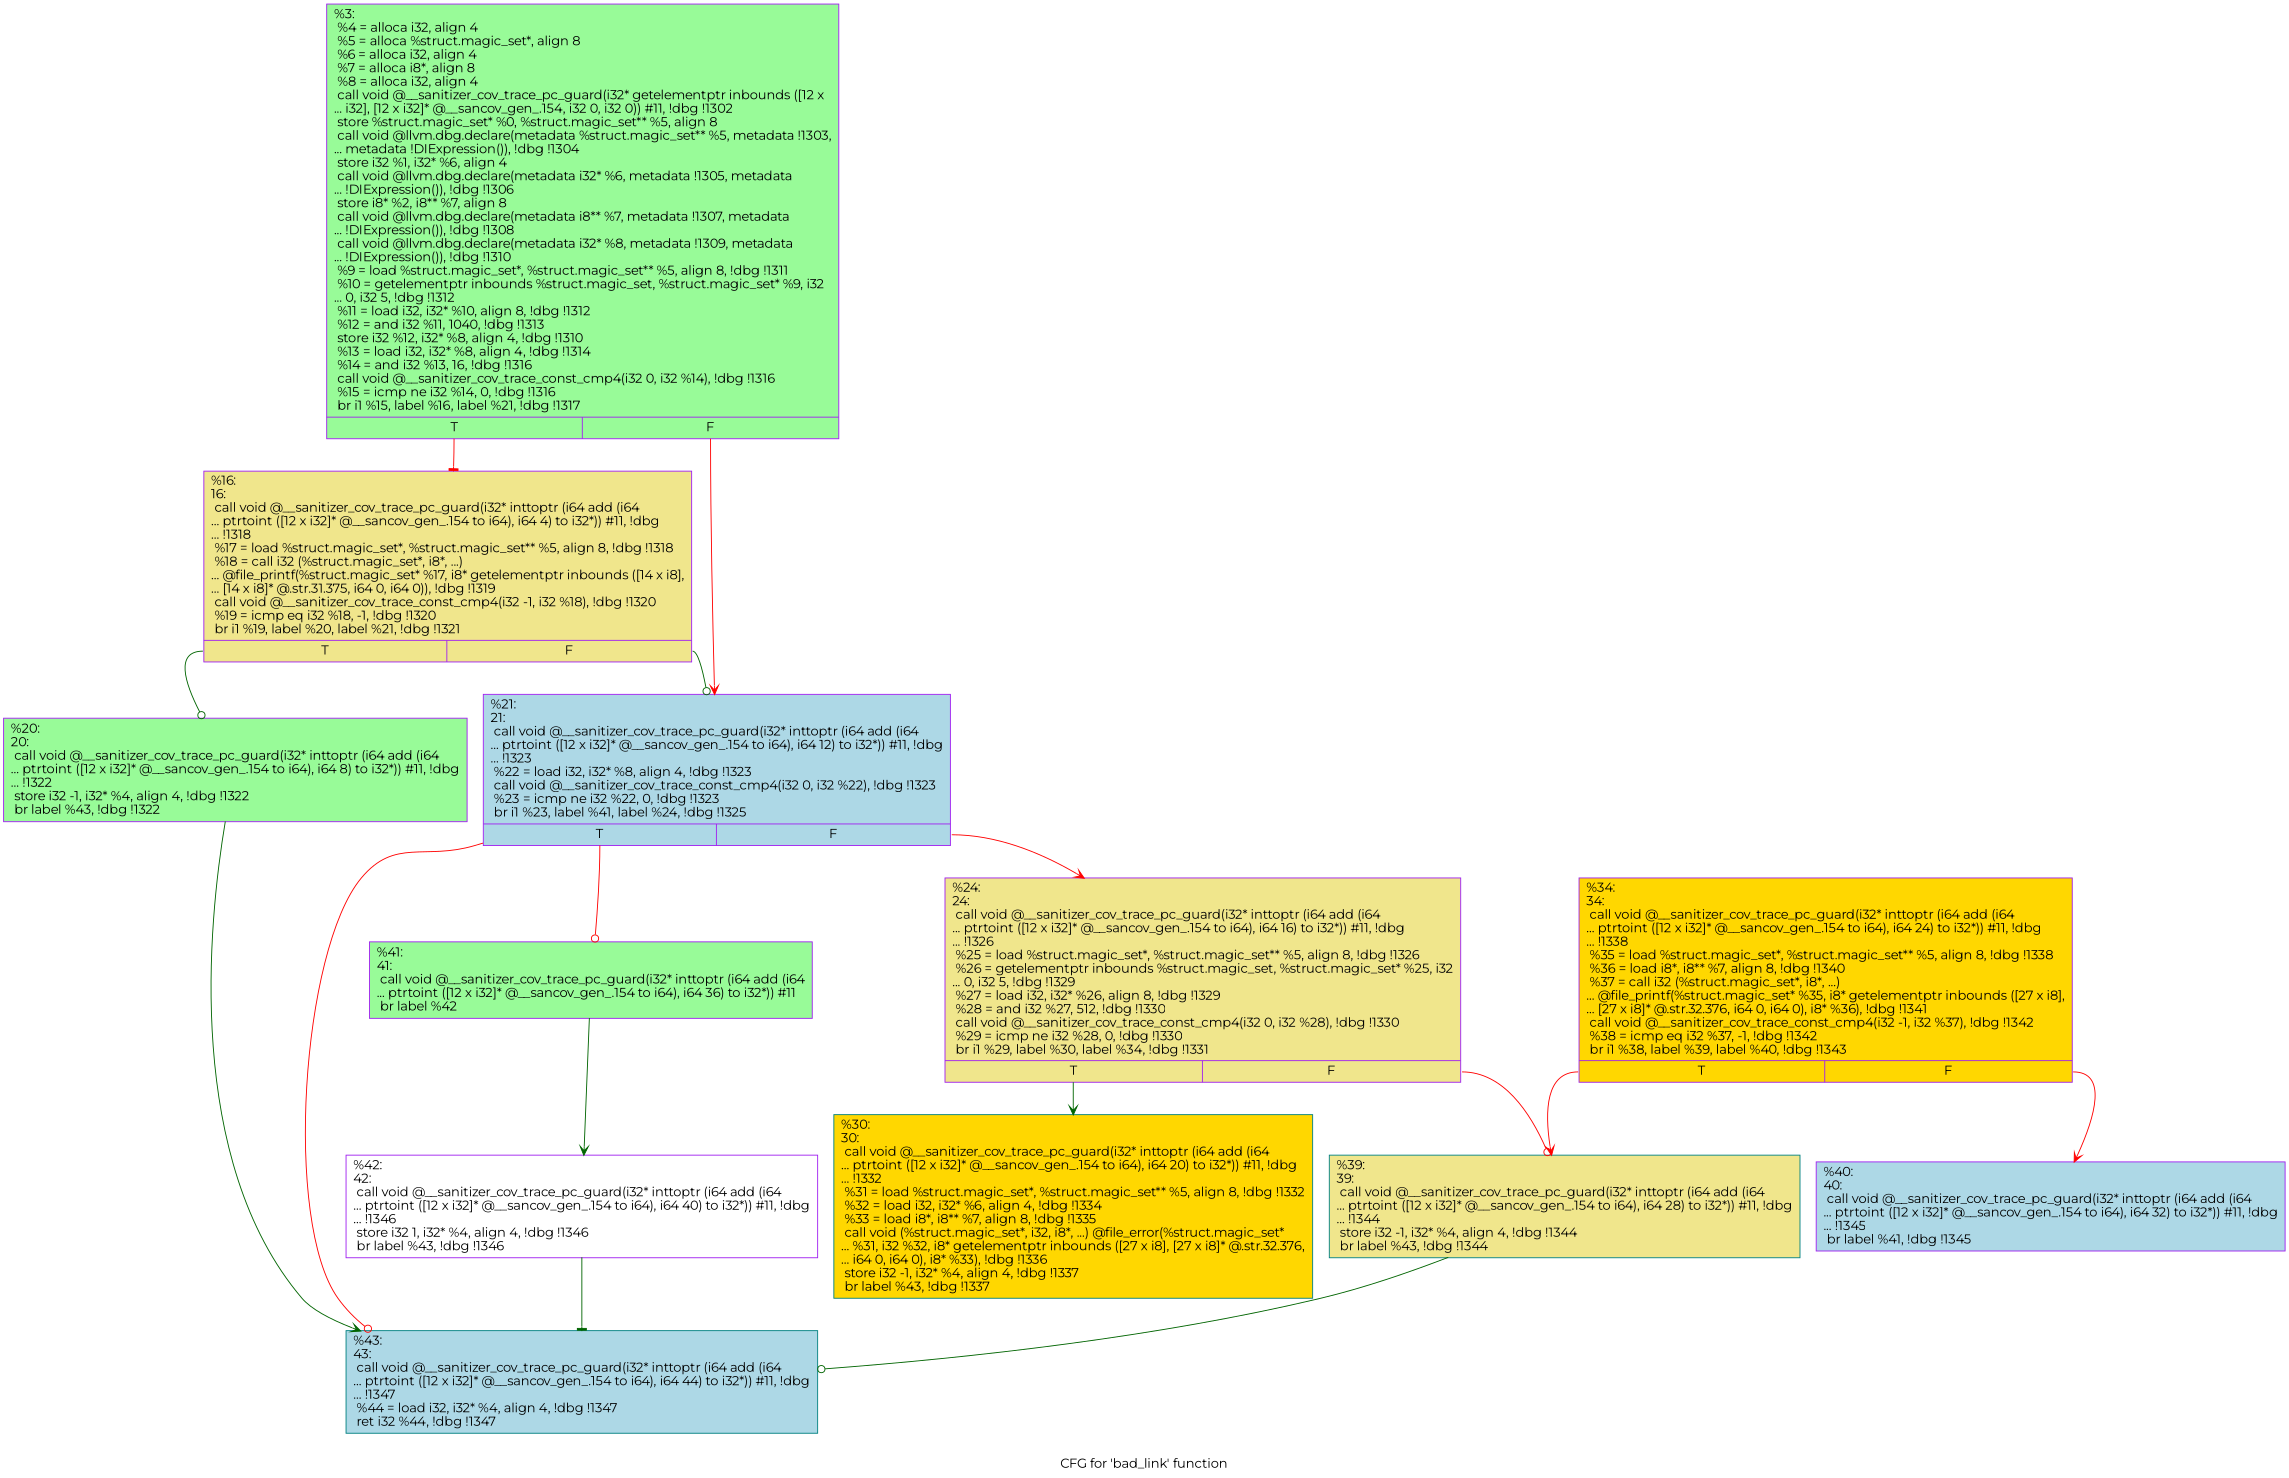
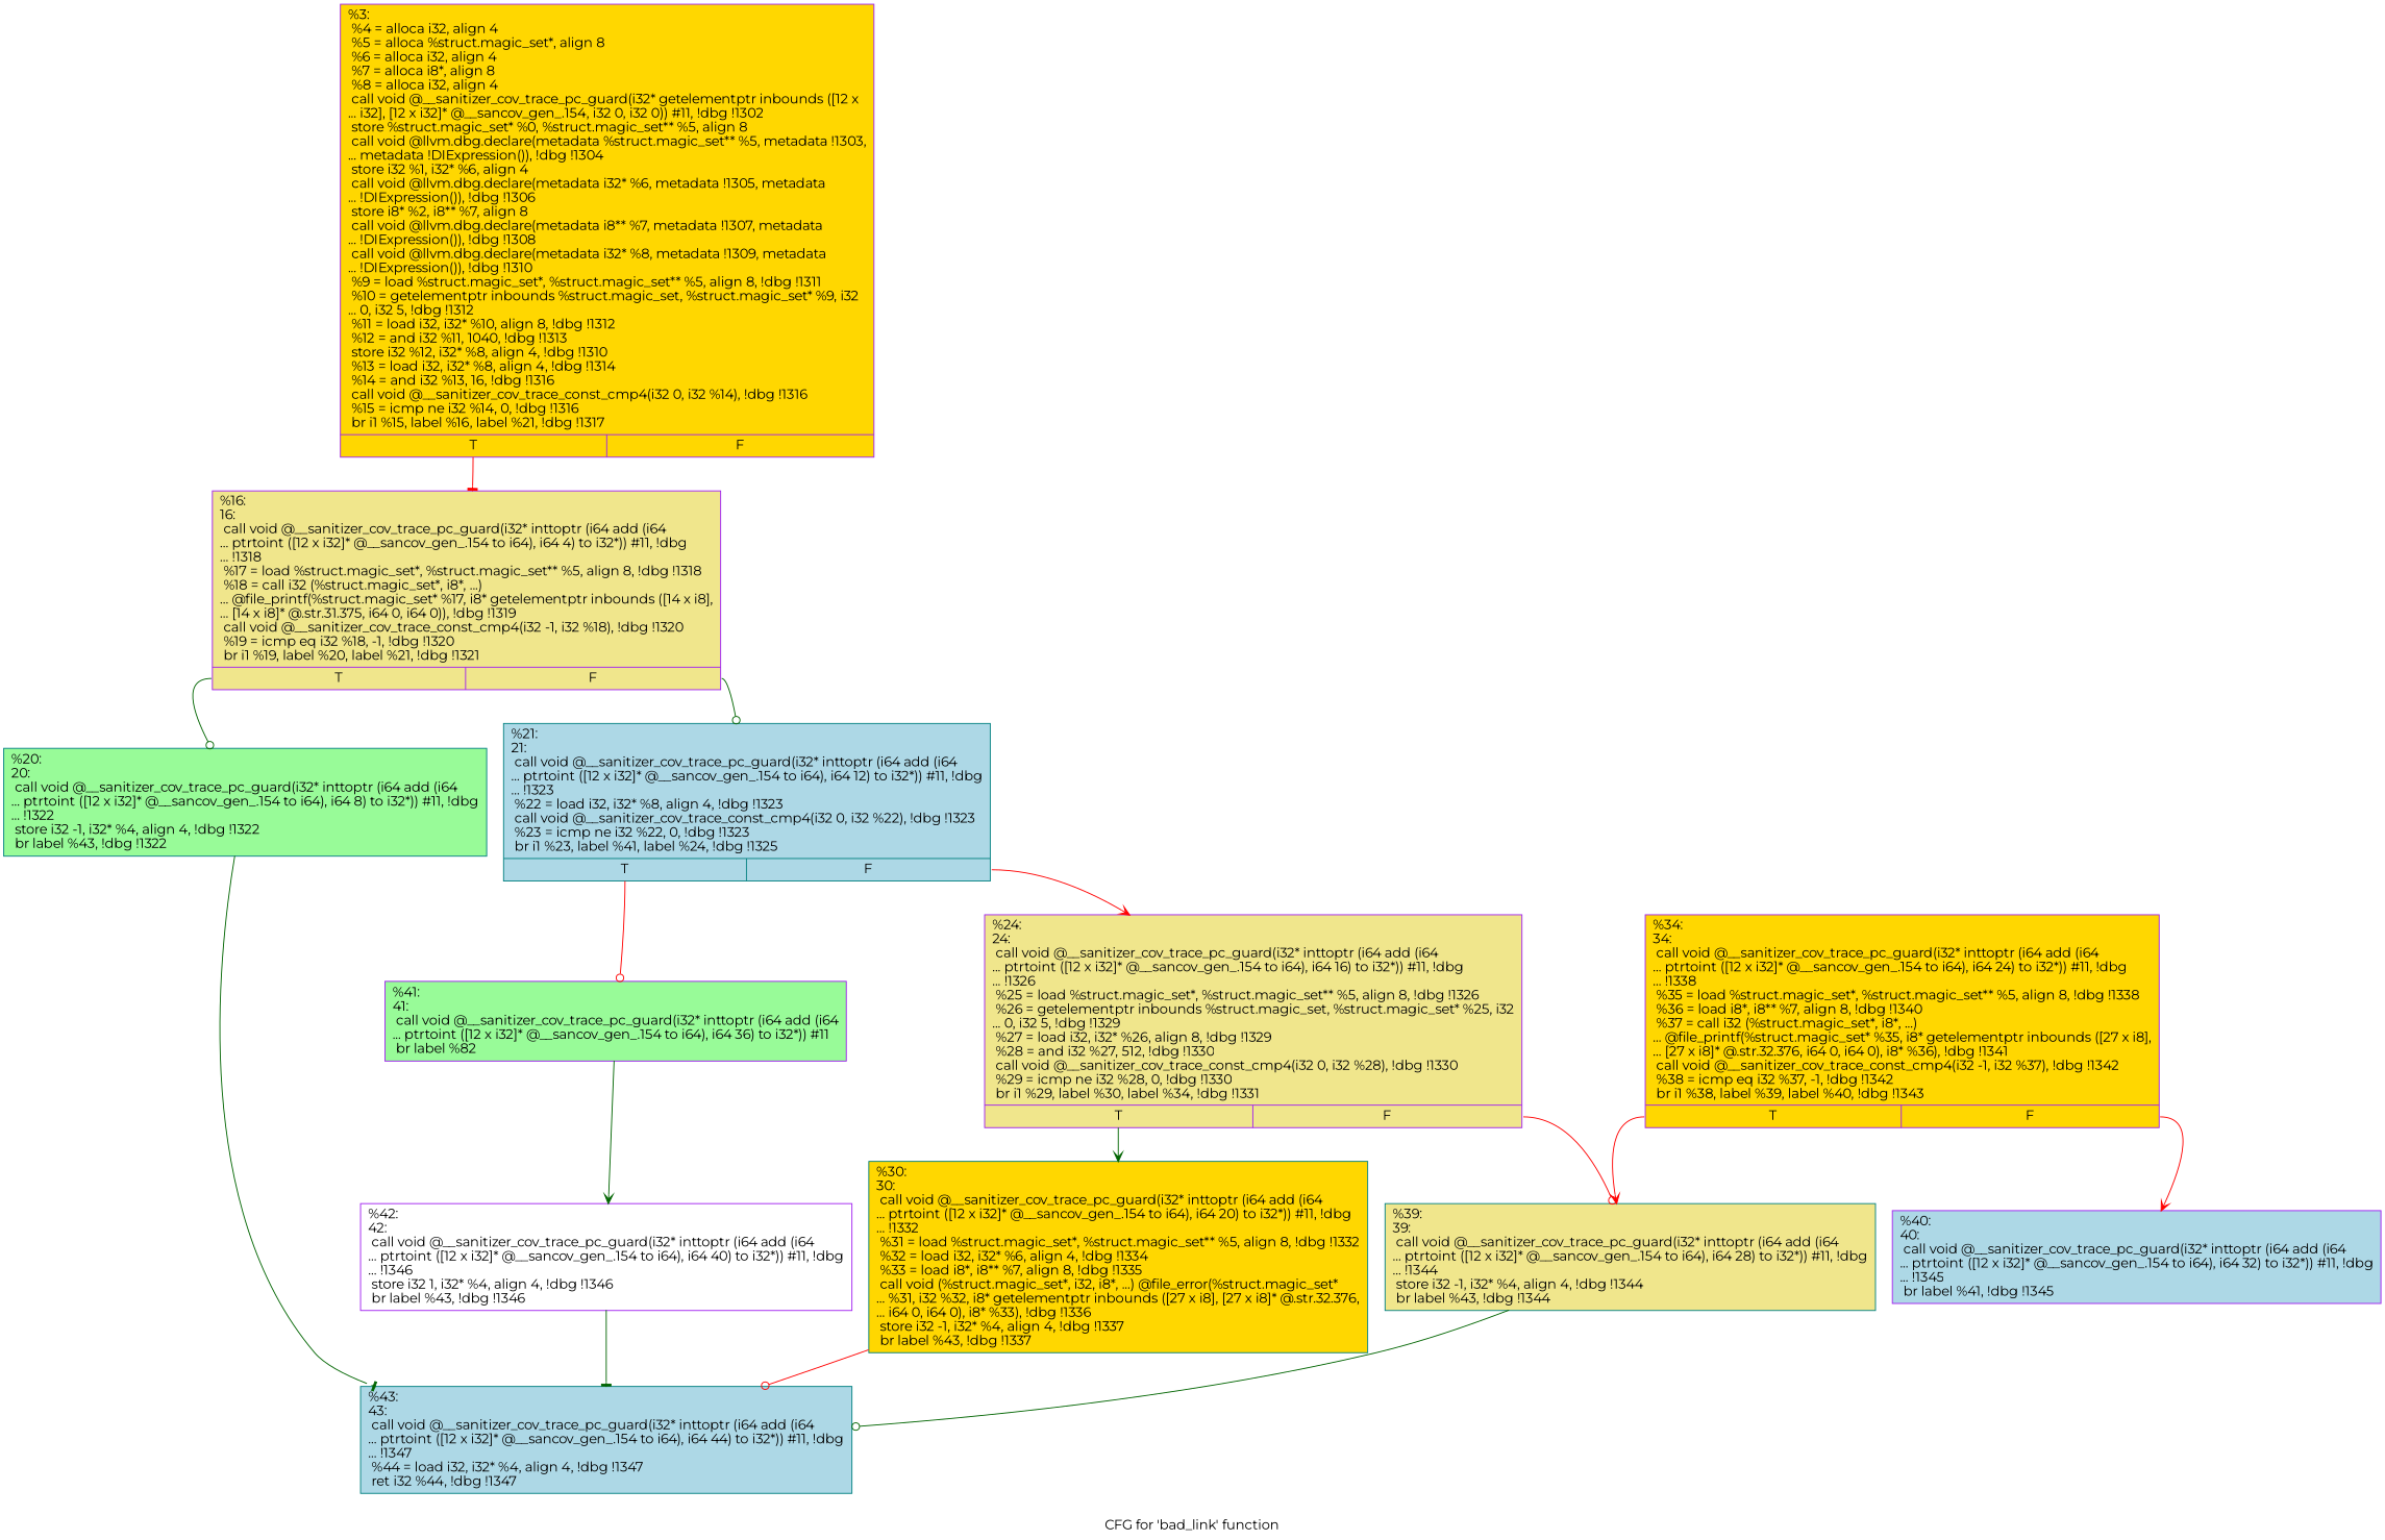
  digraph {
    fontname=Montserrat
    label="CFG for 'bad_link' function"
    node [color=purple fillcolor=gold fontname=Montserrat shape=record style=filled]
    edge [arrowhead=vee color=red fontname=Montserrat]
-   n1 [fillcolor=palegreen label="{%3:\l  %4 = alloca i32, align 4\l  %5 = alloca %struct.magic_set*, align 8\l  %6 = alloca i32, align 4\l  %7 = alloca i8*, align 8\l  %8 = alloca i32, align 4\l  call void @__sanitizer_cov_trace_pc_guard(i32* getelementptr inbounds ([12 x\l... i32], [12 x i32]* @__sancov_gen_.154, i32 0, i32 0)) #11, !dbg !1302\l  store %struct.magic_set* %0, %struct.magic_set** %5, align 8\l  call void @llvm.dbg.declare(metadata %struct.magic_set** %5, metadata !1303,\l... metadata !DIExpression()), !dbg !1304\l  store i32 %1, i32* %6, align 4\l  call void @llvm.dbg.declare(metadata i32* %6, metadata !1305, metadata\l... !DIExpression()), !dbg !1306\l  store i8* %2, i8** %7, align 8\l  call void @llvm.dbg.declare(metadata i8** %7, metadata !1307, metadata\l... !DIExpression()), !dbg !1308\l  call void @llvm.dbg.declare(metadata i32* %8, metadata !1309, metadata\l... !DIExpression()), !dbg !1310\l  %9 = load %struct.magic_set*, %struct.magic_set** %5, align 8, !dbg !1311\l  %10 = getelementptr inbounds %struct.magic_set, %struct.magic_set* %9, i32\l... 0, i32 5, !dbg !1312\l  %11 = load i32, i32* %10, align 8, !dbg !1312\l  %12 = and i32 %11, 1040, !dbg !1313\l  store i32 %12, i32* %8, align 4, !dbg !1310\l  %13 = load i32, i32* %8, align 4, !dbg !1314\l  %14 = and i32 %13, 16, !dbg !1316\l  call void @__sanitizer_cov_trace_const_cmp4(i32 0, i32 %14), !dbg !1316\l  %15 = icmp ne i32 %14, 0, !dbg !1316\l  br i1 %15, label %16, label %21, !dbg !1317\l|{<s0>T|<s1>F}}"]
+   n1 [label="{%3:\l  %4 = alloca i32, align 4\l  %5 = alloca %struct.magic_set*, align 8\l  %6 = alloca i32, align 4\l  %7 = alloca i8*, align 8\l  %8 = alloca i32, align 4\l  call void @__sanitizer_cov_trace_pc_guard(i32* getelementptr inbounds ([12 x\l... i32], [12 x i32]* @__sancov_gen_.154, i32 0, i32 0)) #11, !dbg !1302\l  store %struct.magic_set* %0, %struct.magic_set** %5, align 8\l  call void @llvm.dbg.declare(metadata %struct.magic_set** %5, metadata !1303,\l... metadata !DIExpression()), !dbg !1304\l  store i32 %1, i32* %6, align 4\l  call void @llvm.dbg.declare(metadata i32* %6, metadata !1305, metadata\l... !DIExpression()), !dbg !1306\l  store i8* %2, i8** %7, align 8\l  call void @llvm.dbg.declare(metadata i8** %7, metadata !1307, metadata\l... !DIExpression()), !dbg !1308\l  call void @llvm.dbg.declare(metadata i32* %8, metadata !1309, metadata\l... !DIExpression()), !dbg !1310\l  %9 = load %struct.magic_set*, %struct.magic_set** %5, align 8, !dbg !1311\l  %10 = getelementptr inbounds %struct.magic_set, %struct.magic_set* %9, i32\l... 0, i32 5, !dbg !1312\l  %11 = load i32, i32* %10, align 8, !dbg !1312\l  %12 = and i32 %11, 1040, !dbg !1313\l  store i32 %12, i32* %8, align 4, !dbg !1310\l  %13 = load i32, i32* %8, align 4, !dbg !1314\l  %14 = and i32 %13, 16, !dbg !1316\l  call void @__sanitizer_cov_trace_const_cmp4(i32 0, i32 %14), !dbg !1316\l  %15 = icmp ne i32 %14, 0, !dbg !1316\l  br i1 %15, label %16, label %21, !dbg !1317\l|{<s0>T|<s1>F}}"]
    n2 [fillcolor=khaki label="{%16:\l16:                                               \l  call void @__sanitizer_cov_trace_pc_guard(i32* inttoptr (i64 add (i64\l... ptrtoint ([12 x i32]* @__sancov_gen_.154 to i64), i64 4) to i32*)) #11, !dbg\l... !1318\l  %17 = load %struct.magic_set*, %struct.magic_set** %5, align 8, !dbg !1318\l  %18 = call i32 (%struct.magic_set*, i8*, ...)\l... @file_printf(%struct.magic_set* %17, i8* getelementptr inbounds ([14 x i8],\l... [14 x i8]* @.str.31.375, i64 0, i64 0)), !dbg !1319\l  call void @__sanitizer_cov_trace_const_cmp4(i32 -1, i32 %18), !dbg !1320\l  %19 = icmp eq i32 %18, -1, !dbg !1320\l  br i1 %19, label %20, label %21, !dbg !1321\l|{<s0>T|<s1>F}}"]
-   n3 [fillcolor=lightblue label="{%21:\l21:                                               \l  call void @__sanitizer_cov_trace_pc_guard(i32* inttoptr (i64 add (i64\l... ptrtoint ([12 x i32]* @__sancov_gen_.154 to i64), i64 12) to i32*)) #11, !dbg\l... !1323\l  %22 = load i32, i32* %8, align 4, !dbg !1323\l  call void @__sanitizer_cov_trace_const_cmp4(i32 0, i32 %22), !dbg !1323\l  %23 = icmp ne i32 %22, 0, !dbg !1323\l  br i1 %23, label %41, label %24, !dbg !1325\l|{<s0>T|<s1>F}}"]
-   n4 [fillcolor=palegreen label="{%20:\l20:                                               \l  call void @__sanitizer_cov_trace_pc_guard(i32* inttoptr (i64 add (i64\l... ptrtoint ([12 x i32]* @__sancov_gen_.154 to i64), i64 8) to i32*)) #11, !dbg\l... !1322\l  store i32 -1, i32* %4, align 4, !dbg !1322\l  br label %43, !dbg !1322\l}"]
-   n5 [fillcolor=palegreen label="{%41:\l41:                                               \l  call void @__sanitizer_cov_trace_pc_guard(i32* inttoptr (i64 add (i64\l... ptrtoint ([12 x i32]* @__sancov_gen_.154 to i64), i64 36) to i32*)) #11\l  br label %42\l}"]
+   n3 [color=teal fillcolor=lightblue label="{%21:\l21:                                               \l  call void @__sanitizer_cov_trace_pc_guard(i32* inttoptr (i64 add (i64\l... ptrtoint ([12 x i32]* @__sancov_gen_.154 to i64), i64 12) to i32*)) #11, !dbg\l... !1323\l  %22 = load i32, i32* %8, align 4, !dbg !1323\l  call void @__sanitizer_cov_trace_const_cmp4(i32 0, i32 %22), !dbg !1323\l  %23 = icmp ne i32 %22, 0, !dbg !1323\l  br i1 %23, label %41, label %24, !dbg !1325\l|{<s0>T|<s1>F}}"]
+   n4 [color=teal fillcolor=palegreen label="{%20:\l20:                                               \l  call void @__sanitizer_cov_trace_pc_guard(i32* inttoptr (i64 add (i64\l... ptrtoint ([12 x i32]* @__sancov_gen_.154 to i64), i64 8) to i32*)) #11, !dbg\l... !1322\l  store i32 -1, i32* %4, align 4, !dbg !1322\l  br label %43, !dbg !1322\l}"]
+   n5 [fillcolor=palegreen label="{%41:\l41:                                               \l  call void @__sanitizer_cov_trace_pc_guard(i32* inttoptr (i64 add (i64\l... ptrtoint ([12 x i32]* @__sancov_gen_.154 to i64), i64 36) to i32*)) #11\l  br label %82\l}"]
    n6 [fillcolor=khaki label="{%24:\l24:                                               \l  call void @__sanitizer_cov_trace_pc_guard(i32* inttoptr (i64 add (i64\l... ptrtoint ([12 x i32]* @__sancov_gen_.154 to i64), i64 16) to i32*)) #11, !dbg\l... !1326\l  %25 = load %struct.magic_set*, %struct.magic_set** %5, align 8, !dbg !1326\l  %26 = getelementptr inbounds %struct.magic_set, %struct.magic_set* %25, i32\l... 0, i32 5, !dbg !1329\l  %27 = load i32, i32* %26, align 8, !dbg !1329\l  %28 = and i32 %27, 512, !dbg !1330\l  call void @__sanitizer_cov_trace_const_cmp4(i32 0, i32 %28), !dbg !1330\l  %29 = icmp ne i32 %28, 0, !dbg !1330\l  br i1 %29, label %30, label %34, !dbg !1331\l|{<s0>T|<s1>F}}"]
    n7 [color=teal fillcolor=lightblue label="{%43:\l43:                                               \l  call void @__sanitizer_cov_trace_pc_guard(i32* inttoptr (i64 add (i64\l... ptrtoint ([12 x i32]* @__sancov_gen_.154 to i64), i64 44) to i32*)) #11, !dbg\l... !1347\l  %44 = load i32, i32* %4, align 4, !dbg !1347\l  ret i32 %44, !dbg !1347\l}"]
    n8 [fillcolor=white label="{%42:\l42:                                               \l  call void @__sanitizer_cov_trace_pc_guard(i32* inttoptr (i64 add (i64\l... ptrtoint ([12 x i32]* @__sancov_gen_.154 to i64), i64 40) to i32*)) #11, !dbg\l... !1346\l  store i32 1, i32* %4, align 4, !dbg !1346\l  br label %43, !dbg !1346\l}"]
    n9 [color=teal label="{%30:\l30:                                               \l  call void @__sanitizer_cov_trace_pc_guard(i32* inttoptr (i64 add (i64\l... ptrtoint ([12 x i32]* @__sancov_gen_.154 to i64), i64 20) to i32*)) #11, !dbg\l... !1332\l  %31 = load %struct.magic_set*, %struct.magic_set** %5, align 8, !dbg !1332\l  %32 = load i32, i32* %6, align 4, !dbg !1334\l  %33 = load i8*, i8** %7, align 8, !dbg !1335\l  call void (%struct.magic_set*, i32, i8*, ...) @file_error(%struct.magic_set*\l... %31, i32 %32, i8* getelementptr inbounds ([27 x i8], [27 x i8]* @.str.32.376,\l... i64 0, i64 0), i8* %33), !dbg !1336\l  store i32 -1, i32* %4, align 4, !dbg !1337\l  br label %43, !dbg !1337\l}"]
    n10 [color=teal fillcolor=khaki label="{%39:\l39:                                               \l  call void @__sanitizer_cov_trace_pc_guard(i32* inttoptr (i64 add (i64\l... ptrtoint ([12 x i32]* @__sancov_gen_.154 to i64), i64 28) to i32*)) #11, !dbg\l... !1344\l  store i32 -1, i32* %4, align 4, !dbg !1344\l  br label %43, !dbg !1344\l}"]
    n11 [label="{%34:\l34:                                               \l  call void @__sanitizer_cov_trace_pc_guard(i32* inttoptr (i64 add (i64\l... ptrtoint ([12 x i32]* @__sancov_gen_.154 to i64), i64 24) to i32*)) #11, !dbg\l... !1338\l  %35 = load %struct.magic_set*, %struct.magic_set** %5, align 8, !dbg !1338\l  %36 = load i8*, i8** %7, align 8, !dbg !1340\l  %37 = call i32 (%struct.magic_set*, i8*, ...)\l... @file_printf(%struct.magic_set* %35, i8* getelementptr inbounds ([27 x i8],\l... [27 x i8]* @.str.32.376, i64 0, i64 0), i8* %36), !dbg !1341\l  call void @__sanitizer_cov_trace_const_cmp4(i32 -1, i32 %37), !dbg !1342\l  %38 = icmp eq i32 %37, -1, !dbg !1342\l  br i1 %38, label %39, label %40, !dbg !1343\l|{<s0>T|<s1>F}}"]
    n12 [fillcolor=lightblue label="{%40:\l40:                                               \l  call void @__sanitizer_cov_trace_pc_guard(i32* inttoptr (i64 add (i64\l... ptrtoint ([12 x i32]* @__sancov_gen_.154 to i64), i64 32) to i32*)) #11, !dbg\l... !1345\l  br label %41, !dbg !1345\l}"]
    n1 -> n2 [arrowhead=tee tailport=s0]
-   n1 -> n3 [tailport=s1]
    n2 -> n3 [arrowhead=odot color=darkgreen tailport=s1]
    n2 -> n4 [arrowhead=odot color=darkgreen tailport=s0]
    n3 -> n5 [arrowhead=odot tailport=s0]
    n3 -> n6 [tailport=s1]
-   n4 -> n7 [color=darkgreen]
+   n4 -> n7 [arrowhead=tee color=darkgreen]
    n5 -> n8 [color=darkgreen]
    n6 -> n9 [color=darkgreen tailport=s0]
    n6 -> n10 [arrowhead=odot tailport=s1]
    n8 -> n7 [arrowhead=tee color=darkgreen]
-   n3 -> n7 [arrowhead=odot]
+   n9 -> n7 [arrowhead=odot]
    n10 -> n7 [arrowhead=odot color=darkgreen]
    n11 -> n10 [tailport=s0]
    n11 -> n12 [tailport=s1]
  }
